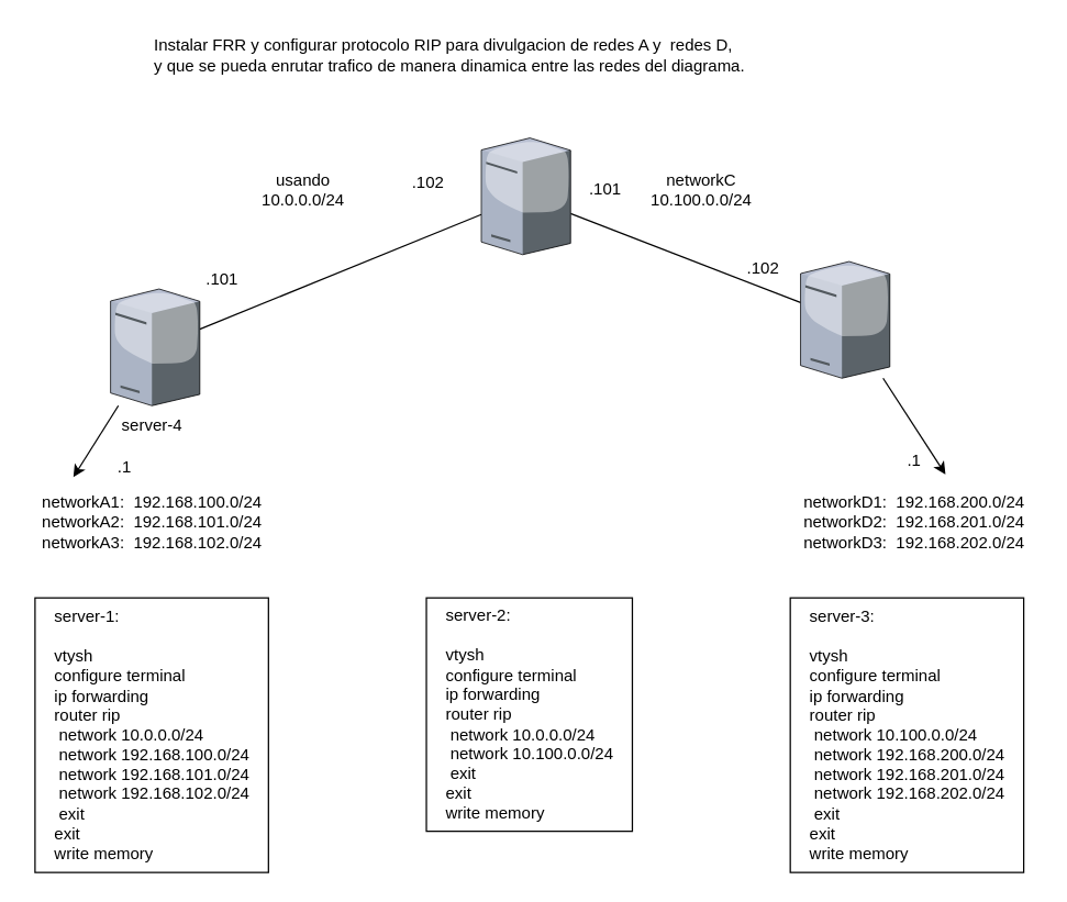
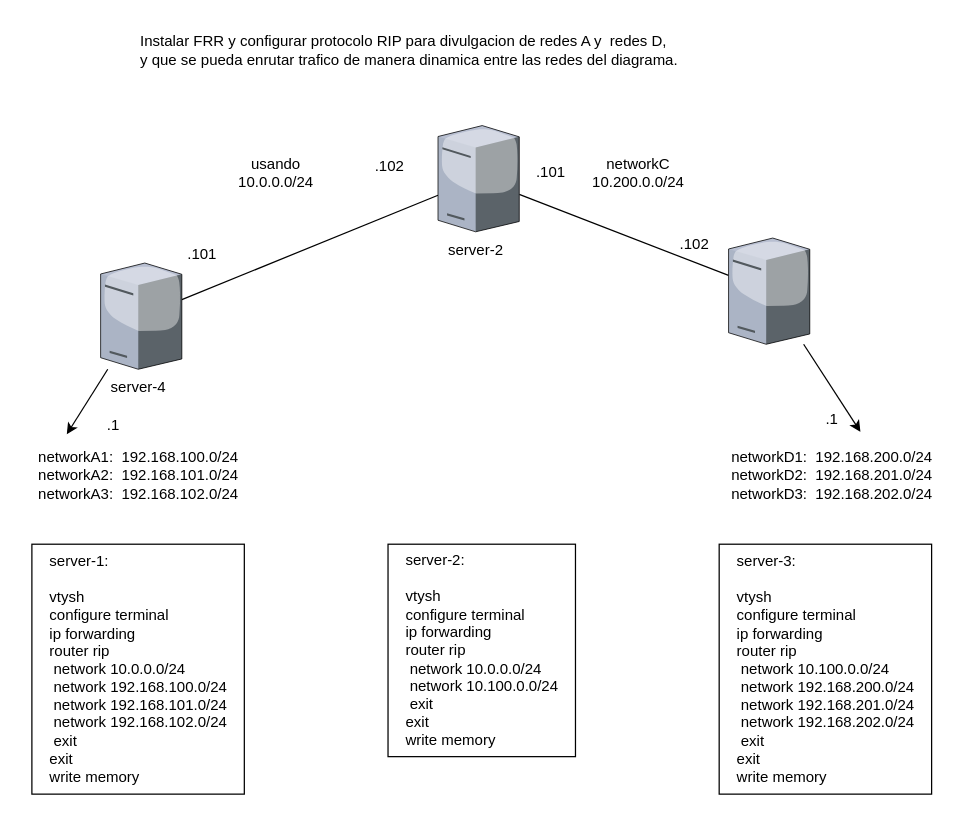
  <mxCell id="0" />
  <mxCell id="1" parent="0" />
  <mxCell id="2" style="edgeStyle=none;rounded=0;orthogonalLoop=1;jettySize=auto;html=1;endArrow=none;endFill=0;" parent="1" source="5" target="8" edge="1"><mxGeometry relative="1" as="geometry" /></mxCell>
  <mxCell id="3" style="edgeStyle=none;rounded=0;orthogonalLoop=1;jettySize=auto;html=1;endArrow=none;endFill=0;" parent="1" source="8" target="11" edge="1"><mxGeometry relative="1" as="geometry" /></mxCell>
  <mxCell id="4" value="" style="group" parent="1" vertex="1" connectable="0"><mxGeometry x="75" y="210" width="70" height="115" as="geometry" /></mxCell>
  <mxCell id="5" value="" style="verticalLabelPosition=bottom;sketch=0;aspect=fixed;html=1;verticalAlign=top;strokeColor=none;align=center;outlineConnect=0;shape=mxgraph.citrix.tower_server;points=[];" parent="4" vertex="1"><mxGeometry x="5" width="65" height="85" as="geometry" /></mxCell>
  <mxCell id="6" value="server-4" style="text;html=1;align=center;verticalAlign=middle;resizable=0;points=[];autosize=1;strokeColor=none;fillColor=none;" parent="4" vertex="1"><mxGeometry y="85" width="70" height="30" as="geometry" /></mxCell>
  <mxCell id="7" value="" style="group" parent="1" vertex="1" connectable="0"><mxGeometry x="345" y="100" width="70" height="115" as="geometry" /></mxCell>
  <mxCell id="8" value="" style="verticalLabelPosition=bottom;sketch=0;aspect=fixed;html=1;verticalAlign=top;strokeColor=none;align=center;outlineConnect=0;shape=mxgraph.citrix.tower_server;" parent="7" vertex="1"><mxGeometry x="5" width="65" height="85" as="geometry" /></mxCell>
+ <mxCell id="9" value="server-2" style="text;html=1;align=center;verticalAlign=middle;resizable=0;points=[];autosize=1;strokeColor=none;fillColor=none;" parent="7" vertex="1"><mxGeometry y="85" width="70" height="30" as="geometry" /></mxCell>
  <mxCell id="10" value="" style="group" parent="1" vertex="1" connectable="0"><mxGeometry x="580" y="190" width="70" height="115" as="geometry" /></mxCell>
  <mxCell id="11" value="" style="verticalLabelPosition=bottom;sketch=0;aspect=fixed;html=1;verticalAlign=top;strokeColor=none;align=center;outlineConnect=0;shape=mxgraph.citrix.tower_server;" parent="10" vertex="1"><mxGeometry x="2.5" width="65" height="85" as="geometry" /></mxCell>
  <mxCell id="12" value="&lt;div&gt;usando&lt;/div&gt;&lt;div&gt;10.0.0.0/24&lt;br&gt;&lt;/div&gt;" style="text;html=1;align=center;verticalAlign=middle;resizable=0;points=[];autosize=1;strokeColor=none;fillColor=none;" parent="1" vertex="1"><mxGeometry x="180" y="118" width="80" height="40" as="geometry" /></mxCell>
  <mxCell id="13" value=".101" style="text;html=1;align=center;verticalAlign=middle;resizable=0;points=[];autosize=1;strokeColor=none;fillColor=none;" parent="1" vertex="1"><mxGeometry x="136" y="188" width="50" height="30" as="geometry" /></mxCell>
  <mxCell id="14" value=".102" style="text;html=1;align=center;verticalAlign=middle;resizable=0;points=[];autosize=1;strokeColor=none;fillColor=none;" parent="1" vertex="1"><mxGeometry x="286" y="118" width="50" height="30" as="geometry" /></mxCell>
- <mxCell id="15" value="&lt;div&gt;networkC&lt;/div&gt;&lt;div&gt;10.100.0.0/24&lt;br&gt;&lt;/div&gt;" style="text;html=1;align=center;verticalAlign=middle;resizable=0;points=[];autosize=1;strokeColor=none;fillColor=none;" parent="1" vertex="1"><mxGeometry x="460" y="118" width="100" height="40" as="geometry" /></mxCell>
+ <mxCell id="15" value="&lt;div&gt;networkC&lt;/div&gt;&lt;div&gt;10.200.0.0/24&lt;br&gt;&lt;/div&gt;" style="text;html=1;align=center;verticalAlign=middle;resizable=0;points=[];autosize=1;strokeColor=none;fillColor=none;" parent="1" vertex="1"><mxGeometry x="460" y="118" width="100" height="40" as="geometry" /></mxCell>
  <mxCell id="16" value=".101" style="text;html=1;align=center;verticalAlign=middle;resizable=0;points=[];autosize=1;strokeColor=none;fillColor=none;" parent="1" vertex="1"><mxGeometry x="415" y="123" width="50" height="30" as="geometry" /></mxCell>
  <mxCell id="17" value=".102" style="text;html=1;align=center;verticalAlign=middle;resizable=0;points=[];autosize=1;strokeColor=none;fillColor=none;" parent="1" vertex="1"><mxGeometry x="530" y="180" width="50" height="30" as="geometry" /></mxCell>
  <mxCell id="18" value="&lt;div&gt;networkA1:&amp;nbsp; 192.168.100.0/24&lt;/div&gt;&lt;div&gt;&lt;div&gt;networkA2:&amp;nbsp; 192.168.101.0/24&lt;/div&gt;&lt;div&gt;&lt;div&gt;networkA3:&amp;nbsp; 192.168.102.0/24&lt;/div&gt;&lt;/div&gt;&lt;/div&gt;" style="text;html=1;align=center;verticalAlign=middle;resizable=0;points=[];autosize=1;strokeColor=none;fillColor=none;" parent="1" vertex="1"><mxGeometry x="20" y="350" width="180" height="60" as="geometry" /></mxCell>
  <mxCell id="19" value="&lt;div&gt;networkD1:&amp;nbsp; 192.168.200.0/24&lt;/div&gt;&lt;div&gt;&lt;div&gt;networkD2:&amp;nbsp; 192.168.201.0/24&lt;/div&gt;&lt;div&gt;&lt;div&gt;networkD3:&amp;nbsp; 192.168.202.0/24&lt;/div&gt;&lt;/div&gt;&lt;/div&gt;" style="text;html=1;align=center;verticalAlign=middle;resizable=0;points=[];autosize=1;strokeColor=none;fillColor=none;" parent="1" vertex="1"><mxGeometry x="575" y="350" width="180" height="60" as="geometry" /></mxCell>
  <mxCell id="20" style="edgeStyle=none;rounded=0;orthogonalLoop=1;jettySize=auto;html=1;entryX=0.183;entryY=-0.05;entryDx=0;entryDy=0;entryPerimeter=0;" parent="1" source="5" target="18" edge="1"><mxGeometry relative="1" as="geometry" /></mxCell>
  <mxCell id="21" value=".1" style="text;html=1;align=center;verticalAlign=middle;resizable=0;points=[];autosize=1;strokeColor=none;fillColor=none;" parent="1" vertex="1"><mxGeometry x="75" y="325" width="30" height="30" as="geometry" /></mxCell>
  <mxCell id="22" value=".1" style="text;html=1;align=center;verticalAlign=middle;resizable=0;points=[];autosize=1;strokeColor=none;fillColor=none;" parent="1" vertex="1"><mxGeometry x="650" y="320" width="30" height="30" as="geometry" /></mxCell>
  <mxCell id="23" style="edgeStyle=none;rounded=0;orthogonalLoop=1;jettySize=auto;html=1;entryX=0.628;entryY=-0.083;entryDx=0;entryDy=0;entryPerimeter=0;" parent="1" source="11" target="19" edge="1"><mxGeometry relative="1" as="geometry" /></mxCell>
  <mxCell id="24" value="&lt;div align=&quot;left&quot;&gt;Instalar FRR y configurar protocolo RIP para divulgacion de redes A y&amp;nbsp; redes D,&amp;nbsp;&amp;nbsp;&lt;/div&gt;&lt;div align=&quot;left&quot;&gt;y que se pueda enrutar trafico de manera dinamica entre las redes del diagrama.&lt;/div&gt;" style="text;html=1;align=left;verticalAlign=middle;resizable=0;points=[];autosize=1;strokeColor=none;fillColor=none;" parent="1" vertex="1"><mxGeometry x="110" y="20" width="450" height="40" as="geometry" /></mxCell>
  <mxCell id="25" value="&lt;div align=&quot;left&quot;&gt;server-1:&lt;/div&gt;&lt;div align=&quot;left&quot;&gt;&lt;br&gt;&lt;/div&gt;&lt;div align=&quot;left&quot;&gt;vtysh&lt;/div&gt;&lt;div align=&quot;left&quot;&gt;configure terminal&lt;br&gt;ip forwarding&lt;br&gt;router rip&lt;br&gt;&amp;nbsp;network 10.0.0.0/24&lt;br&gt;&amp;nbsp;network 192.168.100.0/24&lt;br&gt;&amp;nbsp;network 192.168.101.0/24&lt;br&gt;&amp;nbsp;network 192.168.102.0/24&lt;/div&gt;&lt;div align=&quot;left&quot;&gt;&amp;nbsp;exit&lt;br&gt;exit&lt;br&gt;&lt;div&gt;write memory &lt;br&gt;&lt;/div&gt;&lt;/div&gt;" style="text;html=1;align=center;verticalAlign=middle;resizable=0;points=[];autosize=1;strokeColor=default;fillColor=none;" parent="1" vertex="1"><mxGeometry x="25" y="435" width="170" height="200" as="geometry" /></mxCell>
  <mxCell id="26" value="&lt;div align=&quot;left&quot;&gt;server-2:&lt;/div&gt;&lt;div align=&quot;left&quot;&gt;&lt;br&gt;&lt;/div&gt;&lt;div align=&quot;left&quot;&gt;vtysh&lt;/div&gt;&lt;div align=&quot;left&quot;&gt;configure terminal&lt;br&gt;ip forwarding&lt;br&gt;router rip&lt;br&gt;&amp;nbsp;network 10.0.0.0/24&lt;br&gt;&amp;nbsp;network 10.100.0.0/24&lt;/div&gt;&lt;div align=&quot;left&quot;&gt;&amp;nbsp;exit&lt;br&gt;exit&lt;br&gt;&lt;div&gt;write memory &lt;br&gt;&lt;/div&gt;&lt;/div&gt;" style="text;html=1;align=center;verticalAlign=middle;resizable=0;points=[];autosize=1;strokeColor=default;fillColor=none;" parent="1" vertex="1"><mxGeometry x="310" y="435" width="150" height="170" as="geometry" /></mxCell>
  <mxCell id="27" value="&lt;div align=&quot;left&quot;&gt;server-3:&lt;/div&gt;&lt;div align=&quot;left&quot;&gt;&lt;br&gt;&lt;/div&gt;&lt;div align=&quot;left&quot;&gt;vtysh&lt;/div&gt;&lt;div align=&quot;left&quot;&gt;configure terminal&lt;br&gt;ip forwarding&lt;br&gt;router rip&lt;br&gt;&amp;nbsp;network 10.100.0.0/24&lt;br&gt;&amp;nbsp;network 192.168.200.0/24&lt;/div&gt;&lt;div align=&quot;left&quot;&gt;&amp;nbsp;network 192.168.201.0/24&lt;/div&gt;&lt;div align=&quot;left&quot;&gt;&amp;nbsp;network 192.168.202.0/24&lt;br&gt;&lt;/div&gt;&lt;div align=&quot;left&quot;&gt;&amp;nbsp;exit&lt;/div&gt;&lt;div align=&quot;left&quot;&gt;exit&lt;br&gt;&lt;div&gt;write memory &lt;br&gt;&lt;/div&gt;&lt;/div&gt;" style="text;html=1;align=center;verticalAlign=middle;resizable=0;points=[];autosize=1;strokeColor=default;fillColor=none;" parent="1" vertex="1"><mxGeometry x="575" y="435" width="170" height="200" as="geometry" /></mxCell>
